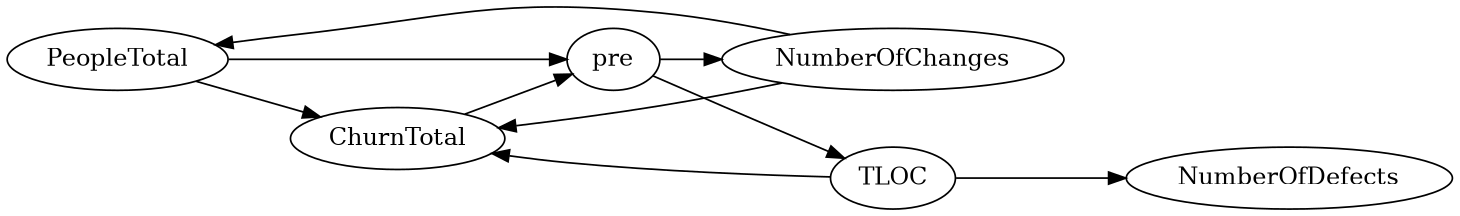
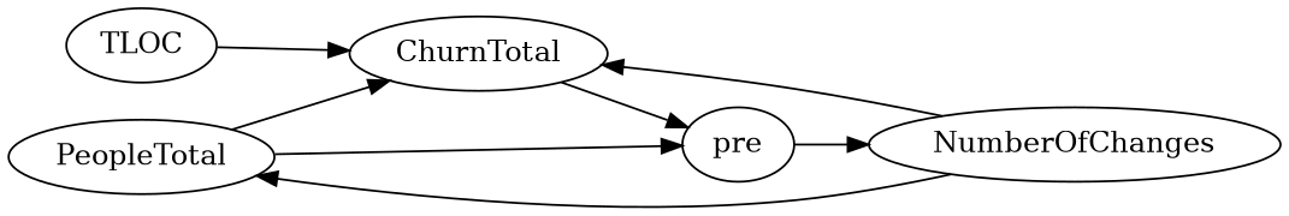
  digraph {
    rankdir=LR
    PeopleTotal
    ChurnTotal
    pre
    NumberOfChanges
    TLOC
-   NumberOfDefects
    PeopleTotal -> ChurnTotal
    PeopleTotal -> pre
    ChurnTotal -> pre
    pre -> NumberOfChanges
-   pre -> TLOC
    NumberOfChanges -> PeopleTotal
    NumberOfChanges -> ChurnTotal
    TLOC -> ChurnTotal
-   TLOC -> NumberOfDefects
  }
